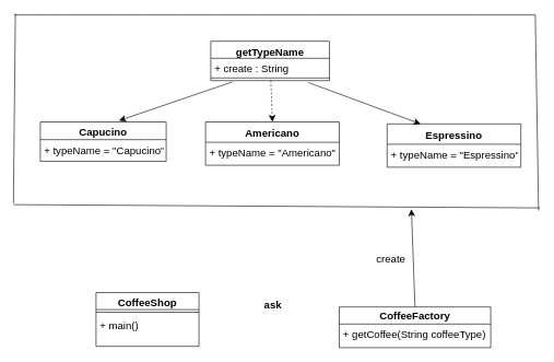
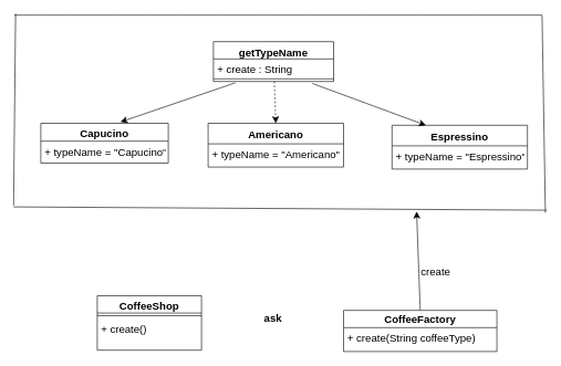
  <mxCell id="0" />
  <mxCell id="1" parent="0" />
  <mxCell id="2" style="edgeStyle=none;curved=1;rounded=0;orthogonalLoop=1;jettySize=auto;html=1;entryX=0.5;entryY=0;entryDx=0;entryDy=0;fontSize=12;startSize=8;endSize=8;dashed=1;" edge="1" parent="1" source="3" target="8"><mxGeometry relative="1" as="geometry" /></mxCell>
  <mxCell id="3" value="getTypeName" style="swimlane;fontStyle=1;align=center;verticalAlign=top;childLayout=stackLayout;horizontal=1;startSize=26;horizontalStack=0;resizeParent=1;resizeParentMax=0;resizeLast=0;collapsible=1;marginBottom=0;fontSize=16;" vertex="1" parent="1"><mxGeometry x="321" y="62" width="181" height="60" as="geometry" /></mxCell>
  <mxCell id="4" value="+ create : String" style="text;strokeColor=none;fillColor=none;align=left;verticalAlign=top;spacingLeft=4;spacingRight=4;overflow=hidden;rotatable=0;points=[[0,0.5],[1,0.5]];portConstraint=eastwest;fontSize=16;" vertex="1" parent="3"><mxGeometry y="26" width="181" height="26" as="geometry" /></mxCell>
  <mxCell id="5" value="" style="line;strokeWidth=1;fillColor=none;align=left;verticalAlign=middle;spacingTop=-1;spacingLeft=3;spacingRight=3;rotatable=0;labelPosition=right;points=[];portConstraint=eastwest;strokeColor=inherit;fontSize=16;" vertex="1" parent="3"><mxGeometry y="52" width="181" height="8" as="geometry" /></mxCell>
  <mxCell id="6" value="Capucino" style="swimlane;fontStyle=1;childLayout=stackLayout;horizontal=1;startSize=27;fillColor=none;horizontalStack=0;resizeParent=1;resizeParentMax=0;resizeLast=0;collapsible=1;marginBottom=0;fontSize=16;" vertex="1" parent="1"><mxGeometry x="61" y="185" width="192" height="60" as="geometry" /></mxCell>
  <mxCell id="7" value="+ typeName = &quot;Capucino&quot;" style="text;strokeColor=none;fillColor=none;align=left;verticalAlign=top;spacingLeft=4;spacingRight=4;overflow=hidden;rotatable=0;points=[[0,0.5],[1,0.5]];portConstraint=eastwest;fontSize=16;" vertex="1" parent="6"><mxGeometry y="27" width="192" height="33" as="geometry" /></mxCell>
  <mxCell id="8" value="Americano" style="swimlane;fontStyle=1;childLayout=stackLayout;horizontal=1;startSize=31;fillColor=none;horizontalStack=0;resizeParent=1;resizeParentMax=0;resizeLast=0;collapsible=1;marginBottom=0;fontSize=16;" vertex="1" parent="1"><mxGeometry x="313" y="185" width="204" height="66" as="geometry" /></mxCell>
  <mxCell id="9" value="+ typeName = &quot;Americano&quot;" style="text;strokeColor=none;fillColor=none;align=left;verticalAlign=top;spacingLeft=4;spacingRight=4;overflow=hidden;rotatable=0;points=[[0,0.5],[1,0.5]];portConstraint=eastwest;fontSize=16;" vertex="1" parent="8"><mxGeometry y="31" width="204" height="35" as="geometry" /></mxCell>
  <mxCell id="10" value="Espressino" style="swimlane;fontStyle=1;childLayout=stackLayout;horizontal=1;startSize=31;fillColor=none;horizontalStack=0;resizeParent=1;resizeParentMax=0;resizeLast=0;collapsible=1;marginBottom=0;fontSize=16;" vertex="1" parent="1"><mxGeometry x="590" y="188" width="204" height="66" as="geometry" /></mxCell>
  <mxCell id="11" value="+ typeName = &quot;Espressino&quot;" style="text;strokeColor=none;fillColor=none;align=left;verticalAlign=top;spacingLeft=4;spacingRight=4;overflow=hidden;rotatable=0;points=[[0,0.5],[1,0.5]];portConstraint=eastwest;fontSize=16;" vertex="1" parent="10"><mxGeometry y="31" width="204" height="35" as="geometry" /></mxCell>
  <mxCell id="12" value="" style="endArrow=none;html=1;rounded=0;fontSize=12;startSize=8;endSize=8;curved=1;" edge="1" parent="1"><mxGeometry width="50" height="50" relative="1" as="geometry"><mxPoint x="821" y="320" as="sourcePoint" /><mxPoint x="816" y="22" as="targetPoint" /></mxGeometry></mxCell>
  <mxCell id="13" value="" style="endArrow=none;html=1;rounded=0;fontSize=12;startSize=8;endSize=8;curved=1;" edge="1" parent="1"><mxGeometry width="50" height="50" relative="1" as="geometry"><mxPoint x="20" y="311" as="sourcePoint" /><mxPoint x="823" y="316" as="targetPoint" /></mxGeometry></mxCell>
  <mxCell id="14" value="" style="endArrow=none;html=1;rounded=0;fontSize=12;startSize=8;endSize=8;curved=1;" edge="1" parent="1"><mxGeometry width="50" height="50" relative="1" as="geometry"><mxPoint x="20" y="309" as="sourcePoint" /><mxPoint x="23" y="20" as="targetPoint" /></mxGeometry></mxCell>
  <mxCell id="15" value="" style="endArrow=none;html=1;rounded=0;fontSize=12;startSize=8;endSize=8;curved=1;" edge="1" parent="1"><mxGeometry width="50" height="50" relative="1" as="geometry"><mxPoint x="21" y="22" as="sourcePoint" /><mxPoint x="816" y="22" as="targetPoint" /></mxGeometry></mxCell>
  <mxCell id="16" value="" style="endArrow=classic;html=1;rounded=0;fontSize=12;startSize=8;endSize=8;curved=1;entryX=0.625;entryY=-0.033;entryDx=0;entryDy=0;entryPerimeter=0;" edge="1" parent="1" target="6"><mxGeometry width="50" height="50" relative="1" as="geometry"><mxPoint x="354" y="124" as="sourcePoint" /><mxPoint x="460" y="119" as="targetPoint" /></mxGeometry></mxCell>
  <mxCell id="17" style="edgeStyle=none;curved=1;rounded=0;orthogonalLoop=1;jettySize=auto;html=1;entryX=0.25;entryY=0;entryDx=0;entryDy=0;fontSize=12;startSize=8;endSize=8;" edge="1" parent="1" target="10"><mxGeometry relative="1" as="geometry"><mxPoint x="470" y="125" as="sourcePoint" /></mxGeometry></mxCell>
  <mxCell id="18" value="CoffeeFactory" style="swimlane;fontStyle=1;childLayout=stackLayout;horizontal=1;startSize=26;fillColor=none;horizontalStack=0;resizeParent=1;resizeParentMax=0;resizeLast=0;collapsible=1;marginBottom=0;fontSize=16;" vertex="1" parent="1"><mxGeometry x="517" y="467" width="231" height="62" as="geometry" /></mxCell>
- <mxCell id="19" value="+ getCoffee(String coffeeType)" style="text;strokeColor=none;fillColor=none;align=left;verticalAlign=top;spacingLeft=4;spacingRight=4;overflow=hidden;rotatable=0;points=[[0,0.5],[1,0.5]];portConstraint=eastwest;fontSize=16;" vertex="1" parent="18"><mxGeometry y="26" width="231" height="36" as="geometry" /></mxCell>
+ <mxCell id="19" value="+ create(String coffeeType)" style="text;strokeColor=none;fillColor=none;align=left;verticalAlign=top;spacingLeft=4;spacingRight=4;overflow=hidden;rotatable=0;points=[[0,0.5],[1,0.5]];portConstraint=eastwest;fontSize=16;" vertex="1" parent="18"><mxGeometry y="26" width="231" height="36" as="geometry" /></mxCell>
  <mxCell id="20" value="" style="endArrow=classic;html=1;rounded=0;fontSize=12;startSize=8;endSize=8;curved=1;exitX=0.5;exitY=0;exitDx=0;exitDy=0;" edge="1" parent="1" source="18"><mxGeometry width="50" height="50" relative="1" as="geometry"><mxPoint x="643" y="318" as="sourcePoint" /><mxPoint x="627" y="318" as="targetPoint" /></mxGeometry></mxCell>
- <mxCell id="21" value="create" style="text;html=1;strokeColor=none;fillColor=none;align=center;verticalAlign=middle;whiteSpace=wrap;rounded=0;fontSize=16;" vertex="1" parent="1"><mxGeometry x="566" y="379" width="60" height="30" as="geometry" /></mxCell>
+ <mxCell id="21" value="create" style="text;html=1;strokeColor=none;fillColor=none;align=center;verticalAlign=middle;whiteSpace=wrap;rounded=0;fontSize=16;" vertex="1" parent="1"><mxGeometry x="626" y="394" width="60" height="30" as="geometry" /></mxCell>
  <mxCell id="22" value="CoffeeShop" style="swimlane;fontStyle=1;align=center;verticalAlign=top;childLayout=stackLayout;horizontal=1;startSize=26;horizontalStack=0;resizeParent=1;resizeParentMax=0;resizeLast=0;collapsible=1;marginBottom=0;fontSize=16;" vertex="1" parent="1"><mxGeometry x="146" y="445" width="157" height="82" as="geometry" /></mxCell>
  <mxCell id="23" value="" style="line;strokeWidth=1;fillColor=none;align=left;verticalAlign=middle;spacingTop=-1;spacingLeft=3;spacingRight=3;rotatable=0;labelPosition=right;points=[];portConstraint=eastwest;strokeColor=inherit;fontSize=16;" vertex="1" parent="22"><mxGeometry y="26" width="157" height="8" as="geometry" /></mxCell>
- <mxCell id="24" value="+ main()" style="text;strokeColor=none;fillColor=none;align=left;verticalAlign=top;spacingLeft=4;spacingRight=4;overflow=hidden;rotatable=0;points=[[0,0.5],[1,0.5]];portConstraint=eastwest;fontSize=16;" vertex="1" parent="22"><mxGeometry y="34" width="157" height="48" as="geometry" /></mxCell>
- <mxCell id="25" value="ask" style="text;align=center;fontStyle=1;verticalAlign=middle;spacingLeft=3;spacingRight=3;strokeColor=none;rotatable=0;points=[[0,0.5],[1,0.5]];portConstraint=eastwest;fontSize=16;" vertex="1" parent="1"><mxGeometry x="376" y="449" width="80" height="26" as="geometry" /></mxCell>
+ <mxCell id="24" value="+ create()" style="text;strokeColor=none;fillColor=none;align=left;verticalAlign=top;spacingLeft=4;spacingRight=4;overflow=hidden;rotatable=0;points=[[0,0.5],[1,0.5]];portConstraint=eastwest;fontSize=16;" vertex="1" parent="22"><mxGeometry y="34" width="157" height="48" as="geometry" /></mxCell>
+ <mxCell id="25" value="ask" style="text;align=center;fontStyle=1;verticalAlign=middle;spacingLeft=3;spacingRight=3;strokeColor=none;rotatable=0;points=[[0,0.5],[1,0.5]];portConstraint=eastwest;fontSize=16;" vertex="1" parent="1"><mxGeometry x="371" y="464" width="80" height="26" as="geometry" /></mxCell>
